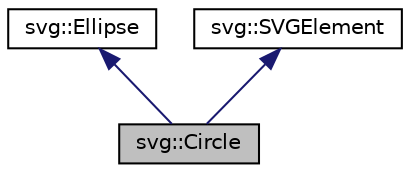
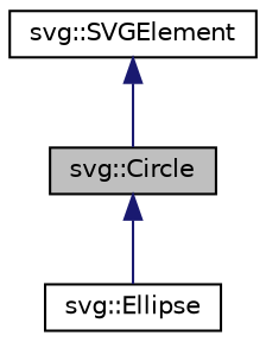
  digraph {
    node [color=black fillcolor=white fontname=Helvetica fontsize=10 shape=record style=filled]
    edge [color=midnightblue dir=back fontname=Helvetica fontsize=10 labelfontname=Helvetica labelfontsize=10 style=solid]
    n1 [fillcolor=grey75 fontcolor=black height=0.2 label="svg::Circle" width=0.4]
    n2 [height=0.2 label="svg::Ellipse" width=0.4]
    n3 [height=0.2 label="svg::SVGElement" width=0.4]
-   n2 -> n1
+   n1 -> n2
    n3 -> n1
  }
